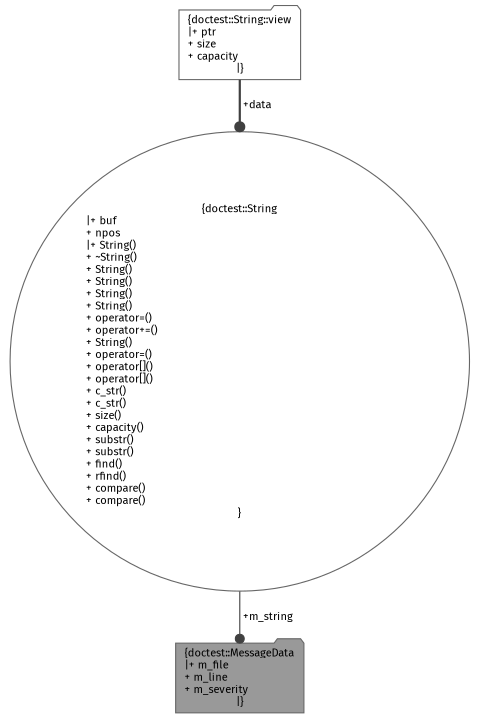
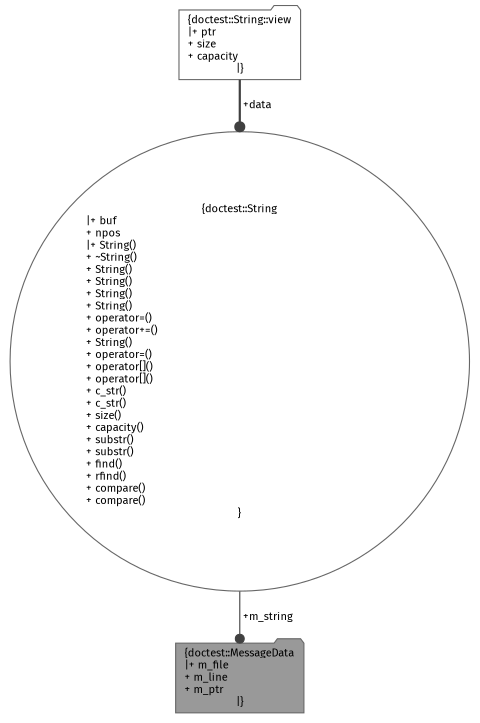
  digraph {
    fontname="Fira Sans"
    node [color=gray40 fillcolor=white fontname="Fira Sans" fontsize=10 shape=folder style=filled]
    edge [arrowhead=dot color=grey25 fontname="Fira Sans" fontsize=10 labelfontname=Helvetica labelfontsize=10]
-   n1 [fillcolor=grey60 fontcolor=black height=0.2 label="{doctest::MessageData\n|+ m_file\l+ m_line\l+ m_severity\l|}" width=0.4]
+   n1 [fillcolor=grey60 fontcolor=black height=0.2 label="{doctest::MessageData\n|+ m_file\l+ m_line\l+ m_ptr\l|}" width=0.4]
    n2 [height=0.2 label="{doctest::String\n|+ buf\l+ npos\l|+ String()\l+ ~String()\l+ String()\l+ String()\l+ String()\l+ String()\l+ operator=()\l+ operator+=()\l+ String()\l+ operator=()\l+ operator[]()\l+ operator[]()\l+ c_str()\l+ c_str()\l+ size()\l+ capacity()\l+ substr()\l+ substr()\l+ find()\l+ rfind()\l+ compare()\l+ compare()\l}" shape=circle width=0.4]
    n3 [height=0.2 label="{doctest::String::view\n|+ ptr\l+ size\l+ capacity\l|}" width=0.4]
    n2 -> n1 [label=" +m_string" style=solid]
    n3 -> n2 [label=" +data" style=bold]
  }
